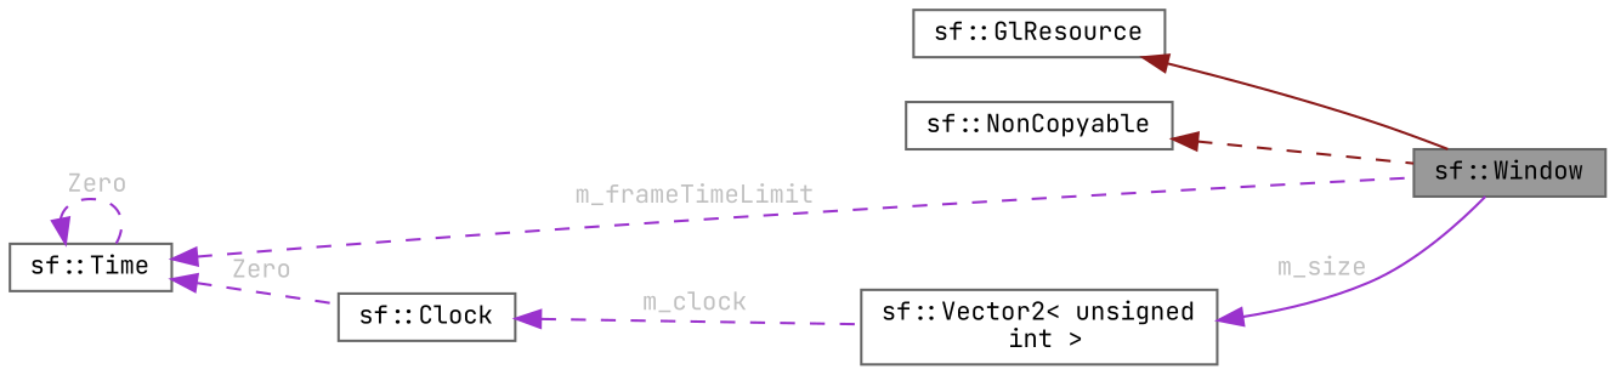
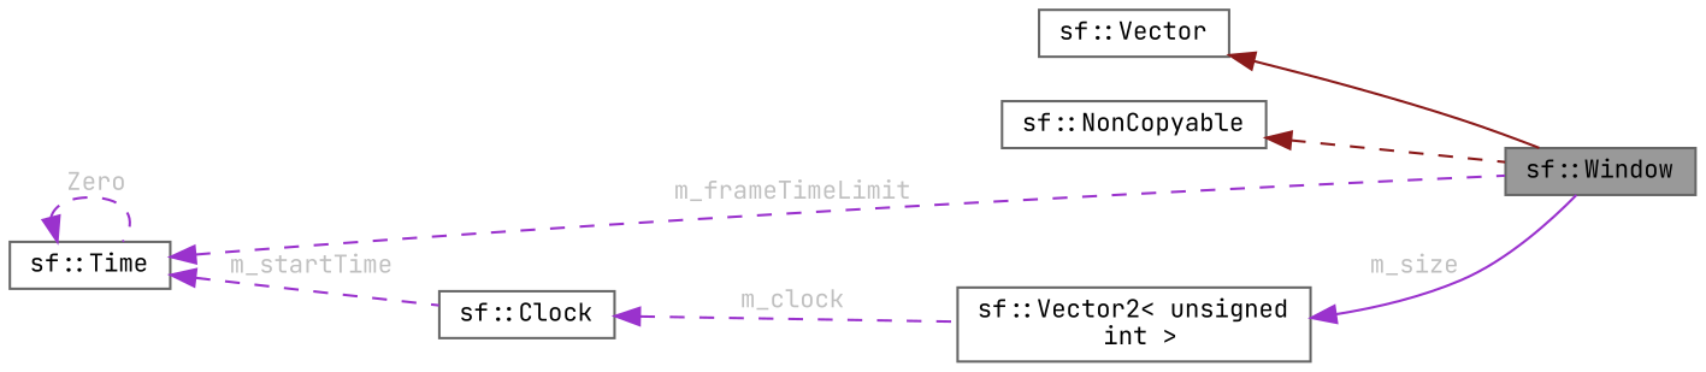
  digraph {
    fontname="JetBrains Mono"
    rankdir=LR
    node [color=gray40 fillcolor=white fontname="JetBrains Mono" fontsize=10 shape=box style=filled]
    edge [color=darkorchid3 dir=back fontname="JetBrains Mono" fontsize=10 labelfontname=Helvetica labelfontsize=10 style=dashed fontcolor=grey]
    n1 [fillcolor=grey60 fontcolor=black height=0.2 label="sf::Window" width=0.4]
-   n2 [height=0.2 label="sf::GlResource" width=0.4]
+   n2 [height=0.2 label="sf::Vector" width=0.4]
    n3 [height=0.2 label="sf::NonCopyable" width=0.4]
    n4 [height=0.2 label="sf::Clock" width=0.4]
    n5 [height=0.2 label="sf::Vector2\< unsigned\l int \>" width=0.4]
    n6 [height=0.2 label="sf::Time" width=0.4]
    n2 -> n1 [color=firebrick4 style=solid fontcolor=""]
    n3 -> n1 [color=firebrick4 fontcolor=""]
    n4 -> n5 [label=" m_clock"]
    n5 -> n1 [label=" m_size" style=solid]
    n6 -> n1 [label=" m_frameTimeLimit"]
-   n6 -> n4 [label=" Zero"]
+   n6 -> n4 [label=" m_startTime"]
    n6 -> n6 [label=" Zero"]
  }
